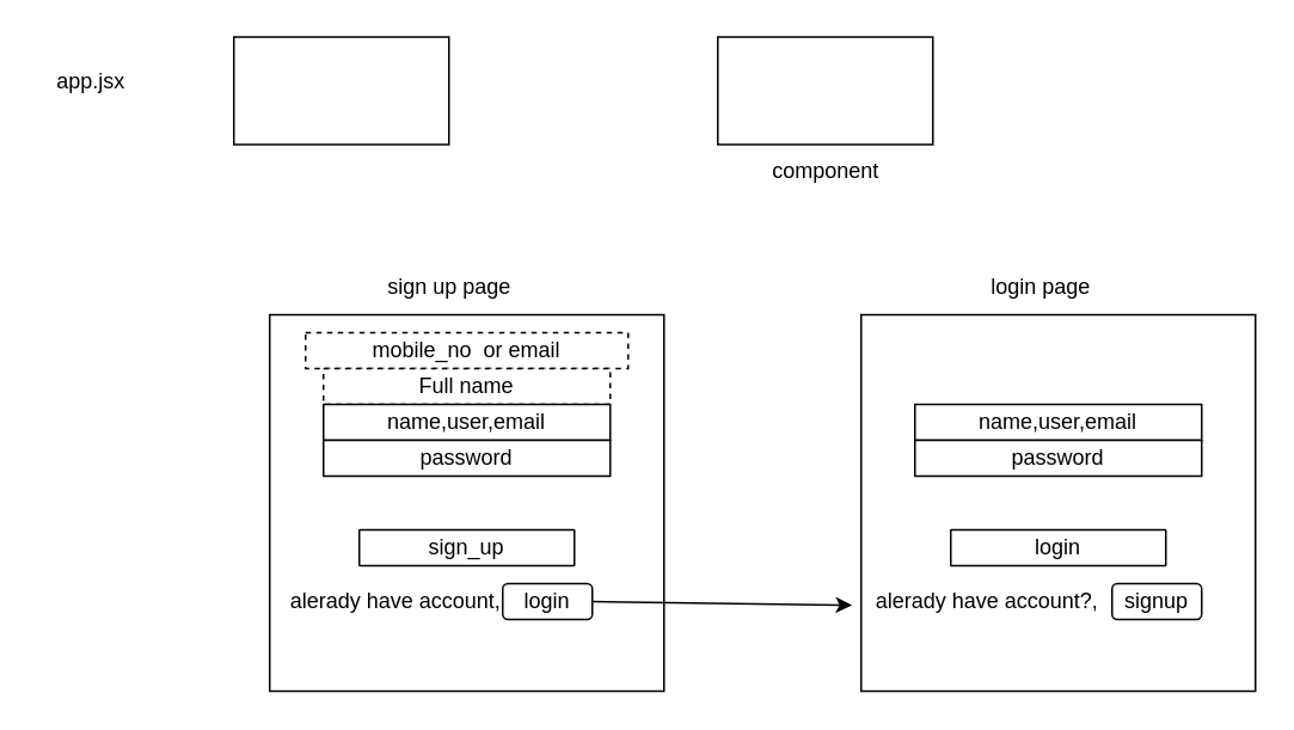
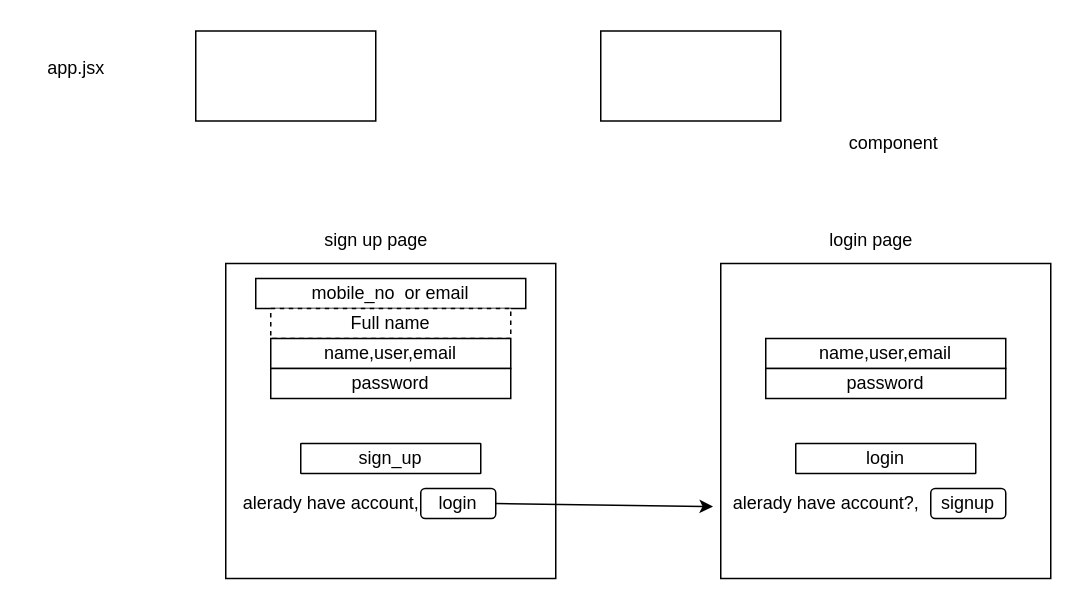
  <mxCell id="0" />
  <mxCell id="1" parent="0" />
  <mxCell id="2" value="" style="rounded=0;whiteSpace=wrap;html=1;" vertex="1" parent="1"><mxGeometry x="130" y="20" width="120" height="60" as="geometry" /></mxCell>
  <mxCell id="3" value="app.jsx" style="text;html=1;align=center;verticalAlign=middle;resizable=0;points=[];autosize=1;strokeColor=none;fillColor=none;" vertex="1" parent="1"><mxGeometry x="20" y="30" width="60" height="30" as="geometry" /></mxCell>
  <mxCell id="4" value="" style="whiteSpace=wrap;html=1;" vertex="1" parent="1"><mxGeometry x="400" y="20" width="120" height="60" as="geometry" /></mxCell>
- <mxCell id="5" value="component" style="text;html=1;align=center;verticalAlign=middle;resizable=0;points=[];autosize=1;strokeColor=none;fillColor=none;" vertex="1" parent="1"><mxGeometry x="420" y="80" width="80" height="30" as="geometry" /></mxCell>
+ <mxCell id="5" value="component" style="text;html=1;align=center;verticalAlign=middle;resizable=0;points=[];autosize=1;strokeColor=none;fillColor=none;" vertex="1" parent="1"><mxGeometry x="555" y="80" width="80" height="30" as="geometry" /></mxCell>
  <mxCell id="6" value="" style="group" vertex="1" connectable="0" parent="1"><mxGeometry x="150" y="145" width="220" height="240" as="geometry" /></mxCell>
  <mxCell id="7" value="" style="whiteSpace=wrap;html=1;" vertex="1" parent="6"><mxGeometry y="30" width="220" height="210" as="geometry" /></mxCell>
  <mxCell id="8" value="sign up page" style="text;html=1;align=center;verticalAlign=middle;resizable=0;points=[];autosize=1;strokeColor=none;fillColor=none;" vertex="1" parent="6"><mxGeometry x="55" width="90" height="30" as="geometry" /></mxCell>
  <mxCell id="9" value="sign_up" style="rounded=1;whiteSpace=wrap;html=1;arcSize=2;" vertex="1" parent="6"><mxGeometry x="50" y="150" width="120" height="20" as="geometry" /></mxCell>
- <mxCell id="10" value="mobile_no&amp;nbsp; or email" style="rounded=0;whiteSpace=wrap;html=1;dashed=1;" vertex="1" parent="6"><mxGeometry x="20" y="40" width="180" height="20" as="geometry" /></mxCell>
+ <mxCell id="10" value="mobile_no&amp;nbsp; or email" style="rounded=0;whiteSpace=wrap;html=1;" vertex="1" parent="6"><mxGeometry x="20" y="40" width="180" height="20" as="geometry" /></mxCell>
  <mxCell id="11" value="login" style="rounded=1;whiteSpace=wrap;html=1;" vertex="1" parent="6"><mxGeometry x="130" y="180" width="50" height="20" as="geometry" /></mxCell>
  <mxCell id="12" value="Full name" style="rounded=0;whiteSpace=wrap;html=1;dashed=1;" vertex="1" parent="6"><mxGeometry x="30" y="60" width="160" height="20" as="geometry" /></mxCell>
  <mxCell id="13" value="name,user,email" style="rounded=0;whiteSpace=wrap;html=1;" vertex="1" parent="6"><mxGeometry x="30" y="80" width="160" height="20" as="geometry" /></mxCell>
  <mxCell id="14" value="password" style="rounded=0;whiteSpace=wrap;html=1;" vertex="1" parent="6"><mxGeometry x="30" y="100" width="160" height="20" as="geometry" /></mxCell>
  <mxCell id="15" value="alerady have account," style="text;html=1;align=center;verticalAlign=middle;resizable=0;points=[];autosize=1;strokeColor=none;fillColor=none;" vertex="1" parent="6"><mxGeometry y="175" width="140" height="30" as="geometry" /></mxCell>
  <mxCell id="16" value="" style="whiteSpace=wrap;html=1;" vertex="1" parent="1"><mxGeometry x="480" y="175" width="220" height="210" as="geometry" /></mxCell>
  <mxCell id="17" value="login page" style="text;html=1;align=center;verticalAlign=middle;resizable=0;points=[];autosize=1;strokeColor=none;fillColor=none;" vertex="1" parent="1"><mxGeometry x="540" y="145" width="80" height="30" as="geometry" /></mxCell>
  <mxCell id="18" value="login" style="rounded=1;whiteSpace=wrap;html=1;arcSize=2;" vertex="1" parent="1"><mxGeometry x="530" y="295" width="120" height="20" as="geometry" /></mxCell>
  <mxCell id="19" value="signup" style="rounded=1;whiteSpace=wrap;html=1;" vertex="1" parent="1"><mxGeometry x="620" y="325" width="50" height="20" as="geometry" /></mxCell>
  <mxCell id="20" value="name,user,email" style="rounded=0;whiteSpace=wrap;html=1;" vertex="1" parent="1"><mxGeometry x="510" y="225" width="160" height="20" as="geometry" /></mxCell>
  <mxCell id="21" value="password" style="rounded=0;whiteSpace=wrap;html=1;" vertex="1" parent="1"><mxGeometry x="510" y="245" width="160" height="20" as="geometry" /></mxCell>
  <mxCell id="22" value="alerady have account?," style="text;html=1;align=center;verticalAlign=middle;resizable=0;points=[];autosize=1;strokeColor=none;fillColor=none;" vertex="1" parent="1"><mxGeometry x="475" y="320" width="150" height="30" as="geometry" /></mxCell>
  <mxCell id="23" value="" style="endArrow=classic;html=1;entryX=-0.001;entryY=0.568;entryDx=0;entryDy=0;entryPerimeter=0;exitX=1;exitY=0.5;exitDx=0;exitDy=0;" edge="1" parent="1" source="11" target="22"><mxGeometry width="50" height="50" relative="1" as="geometry"><mxPoint x="440" y="325" as="sourcePoint" /><mxPoint x="490" y="275" as="targetPoint" /><Array as="points" /></mxGeometry></mxCell>
